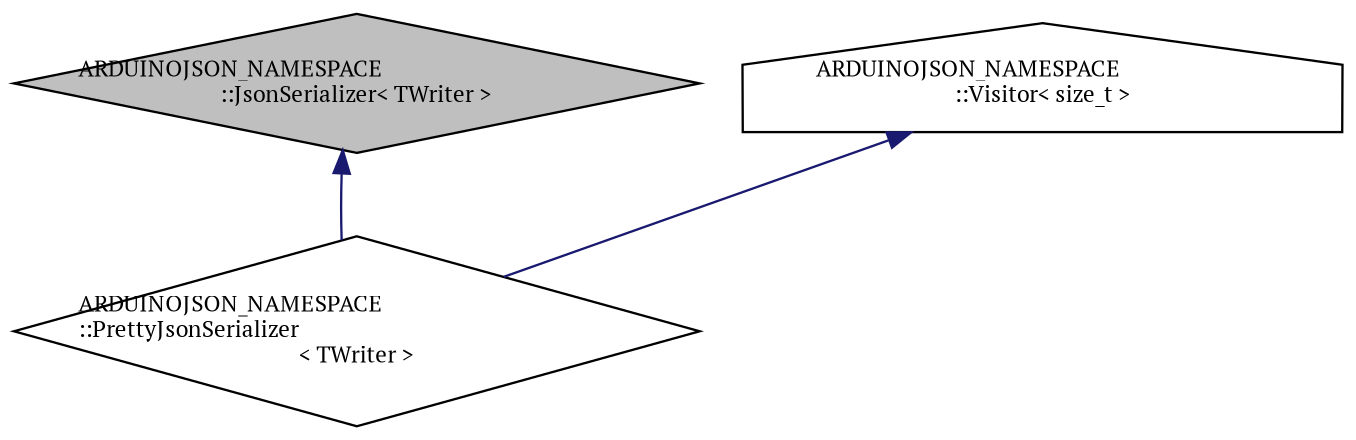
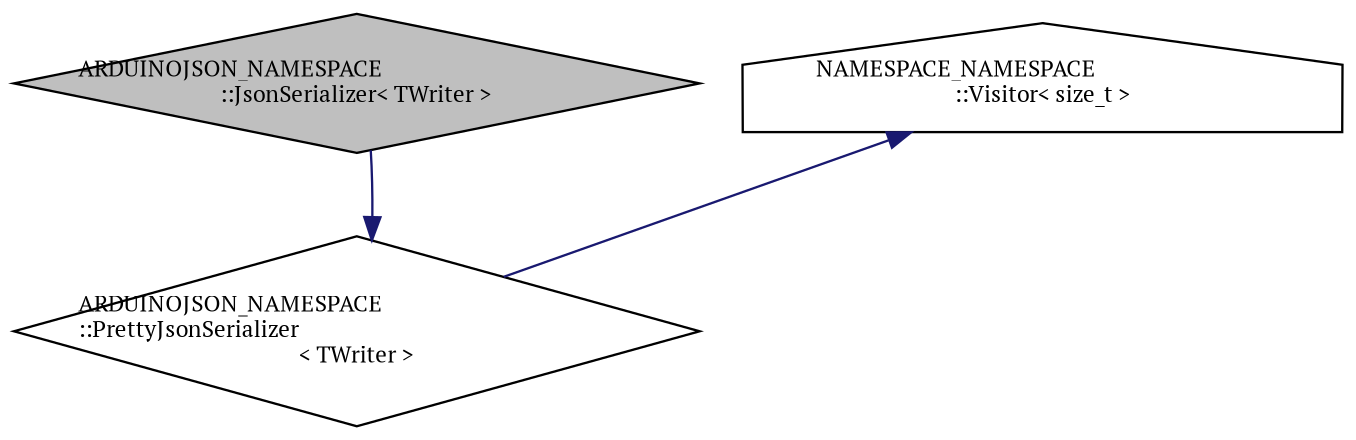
  digraph {
    fontname="PT Serif"
    node [color=black fillcolor=white fontname="PT Serif" fontsize=10 shape=diamond style=filled]
    edge [color=midnightblue dir=back fontname="PT Serif" fontsize=10 labelfontname=Helvetica labelfontsize=10 style=solid]
    n1 [fillcolor=grey75 fontcolor=black height=0.2 label="ARDUINOJSON_NAMESPACE\l::JsonSerializer\< TWriter \>" width=0.4]
    n2 [height=0.2 label="ARDUINOJSON_NAMESPACE\l::PrettyJsonSerializer\l\< TWriter \>" width=0.4]
-   n3 [height=0.2 label="ARDUINOJSON_NAMESPACE\l::Visitor\< size_t \>" shape=house width=0.4]
-   n1 -> n2
+   n3 [height=0.2 label="NAMESPACE_NAMESPACE\l::Visitor\< size_t \>" shape=house width=0.4]
+   n2 -> n1
    n3 -> n2
  }
